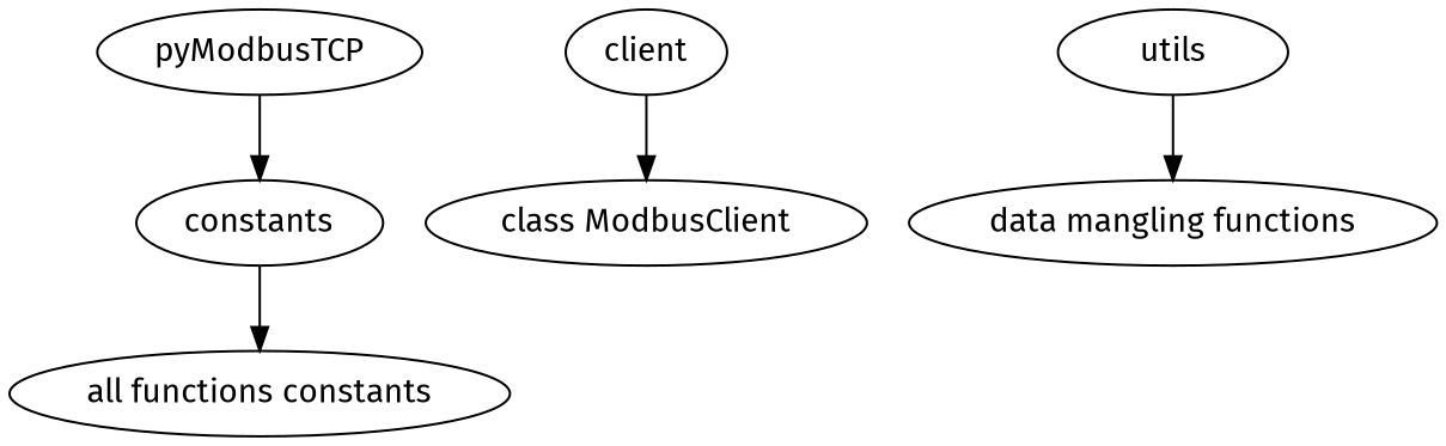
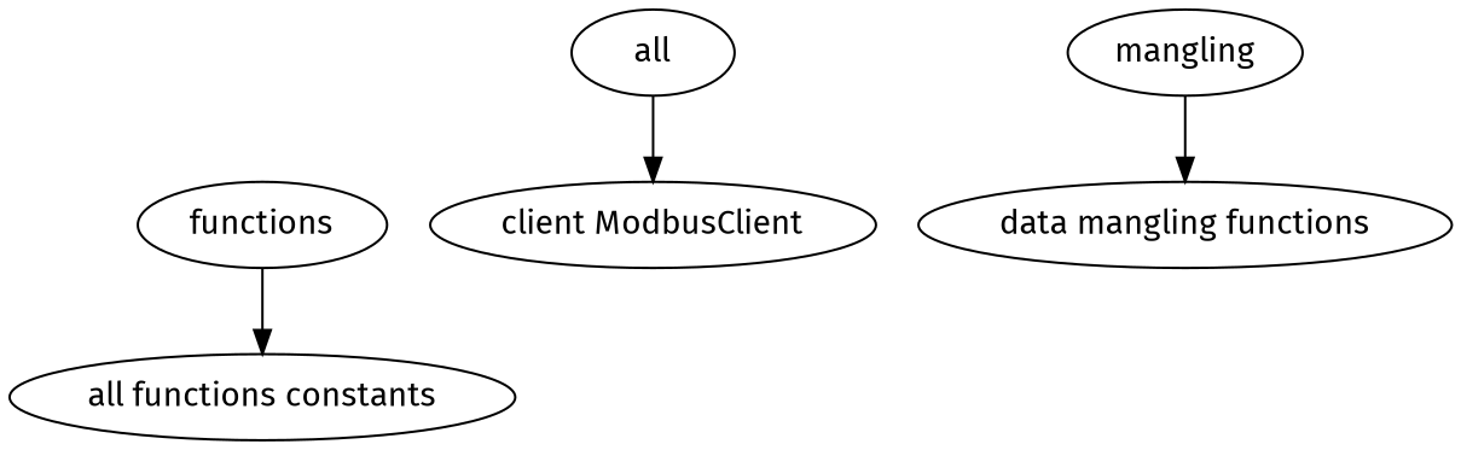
  digraph {
    fontname="Fira Sans"
    node [fontname="Fira Sans"]
    edge [fontname="Fira Sans"]
-   pyModbusTCP
-   constants
-   client
-   "class ModbusClient"
-   utils
+   constants [label=functions]
+   client [label=all]
+   "class ModbusClient" [label="client ModbusClient"]
+   utils [label=mangling]
    "data mangling functions"
    n7 [label="all functions constants"]
-   pyModbusTCP -> constants
    constants -> n7
    client -> "class ModbusClient"
    utils -> "data mangling functions"
  }
